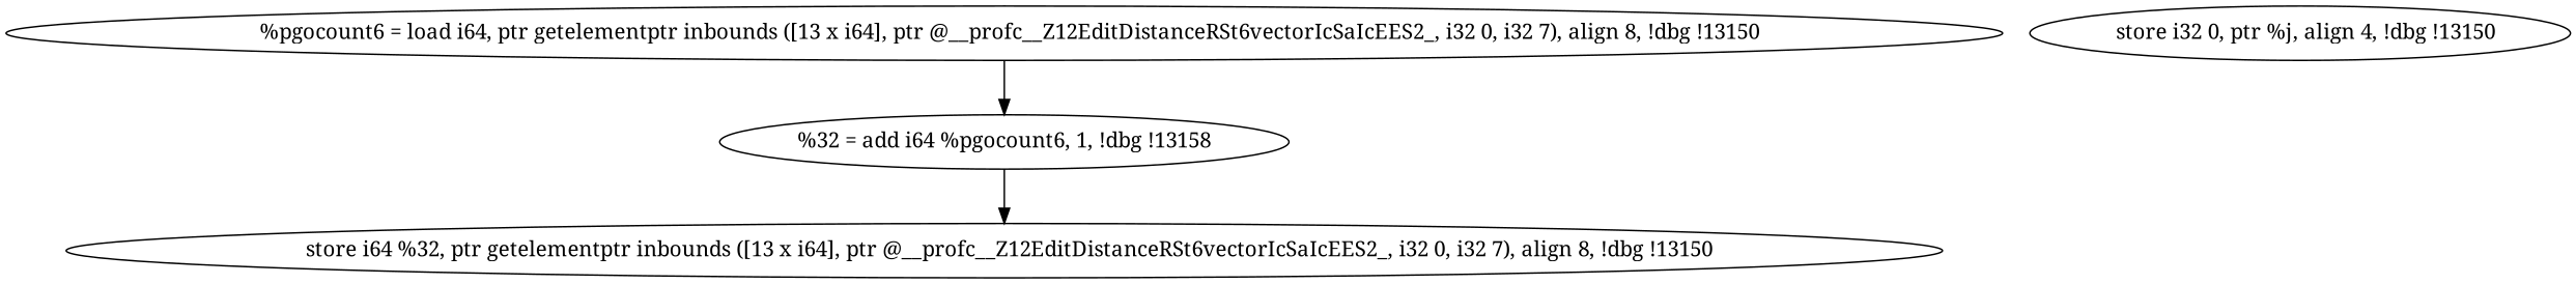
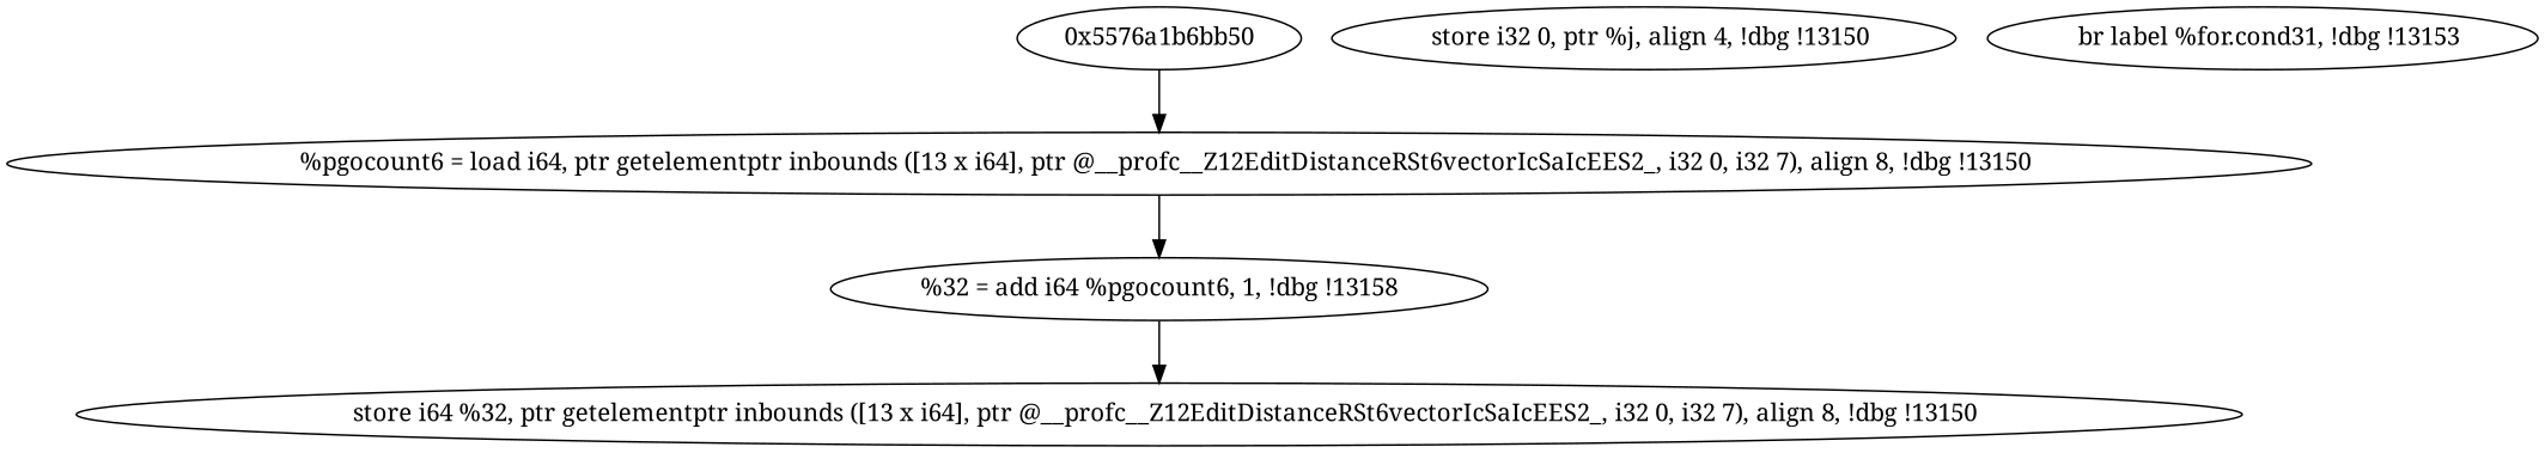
  digraph {
    fontname="Noto Serif"
    node [fontname="Noto Serif"]
    edge [fontname="Noto Serif"]
    n1 [label="  %pgocount6 = load i64, ptr getelementptr inbounds ([13 x i64], ptr @__profc__Z12EditDistanceRSt6vectorIcSaIcEES2_, i32 0, i32 7), align 8, !dbg !13150"]
    n2 [label="%32 = add i64 %pgocount6, 1, !dbg !13158"]
    n3 [label="  store i64 %32, ptr getelementptr inbounds ([13 x i64], ptr @__profc__Z12EditDistanceRSt6vectorIcSaIcEES2_, i32 0, i32 7), align 8, !dbg !13150"]
    n4 [label="  store i32 0, ptr %j, align 4, !dbg !13150"]
+   n5 [label="  br label %for.cond31, !dbg !13153"]
+   "0x5576a1b6bb50"
    n1 -> n2
    n2 -> n3
+   "0x5576a1b6bb50" -> n1
  }
